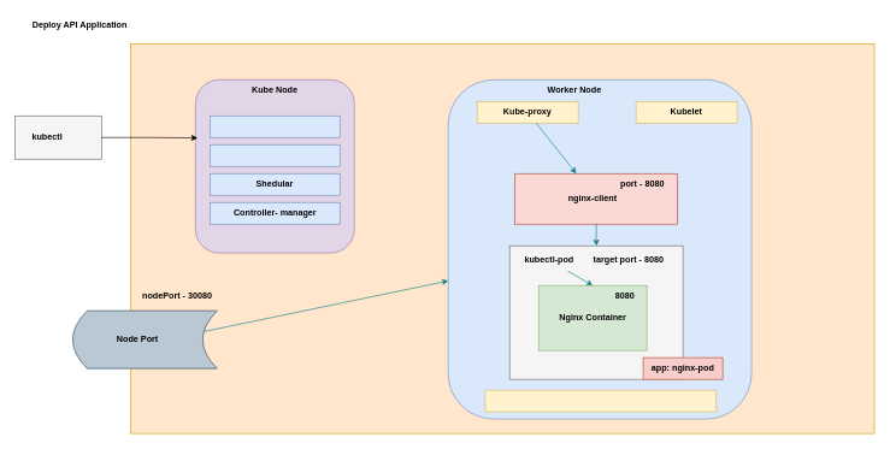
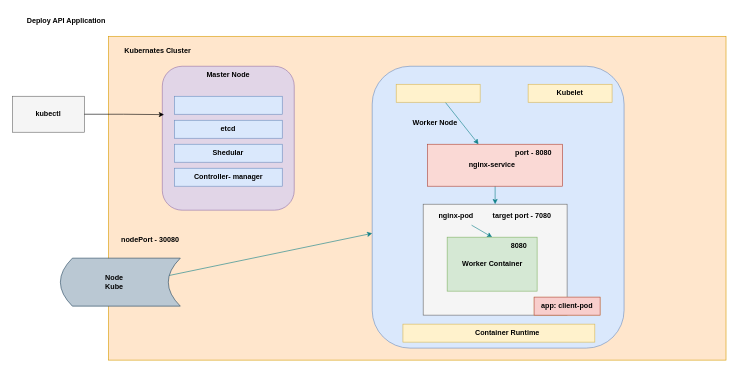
  <mxCell id="0" />
  <mxCell id="1" parent="0" />
  <mxCell id="2" value="Deploy API Application" style="text;html=1;align=center;verticalAlign=middle;whiteSpace=wrap;rounded=0;fontStyle=1" parent="1" vertex="1"><mxGeometry x="20" y="20" width="180" height="30" as="geometry" /></mxCell>
  <mxCell id="3" value="" style="rounded=0;whiteSpace=wrap;html=1;fillColor=#ffe6cc;strokeColor=#d79b00;" parent="1" vertex="1"><mxGeometry x="180" y="60" width="1030" height="540" as="geometry" /></mxCell>
  <mxCell id="4" value="" style="rounded=1;whiteSpace=wrap;html=1;fillColor=#e1d5e7;strokeColor=#9673a6;" parent="1" vertex="1"><mxGeometry x="270" y="110" width="220" height="240" as="geometry" /></mxCell>
- <mxCell id="6" value="&lt;b&gt;&lt;font color=&quot;#000000&quot;&gt;Kube Node&lt;/font&gt;&lt;/b&gt;" style="text;html=1;align=center;verticalAlign=middle;whiteSpace=wrap;rounded=0;" parent="1" vertex="1"><mxGeometry x="335" y="110" width="90" height="30" as="geometry" /></mxCell>
+ <mxCell id="5" value="&lt;b&gt;&lt;font color=&quot;#000000&quot;&gt;Kubernates Cluster&lt;/font&gt;&lt;/b&gt;" style="text;html=1;align=center;verticalAlign=middle;whiteSpace=wrap;rounded=0;" parent="1" vertex="1"><mxGeometry x="190" y="70" width="145" height="30" as="geometry" /></mxCell>
+ <mxCell id="6" value="&lt;b&gt;&lt;font color=&quot;#000000&quot;&gt;Master Node&lt;/font&gt;&lt;/b&gt;" style="text;html=1;align=center;verticalAlign=middle;whiteSpace=wrap;rounded=0;" parent="1" vertex="1"><mxGeometry x="335" y="110" width="90" height="30" as="geometry" /></mxCell>
  <mxCell id="7" value="" style="group" parent="1" connectable="0" vertex="1"><mxGeometry x="290" y="160" width="180" height="30" as="geometry" /></mxCell>
  <mxCell id="8" value="" style="rounded=0;whiteSpace=wrap;html=1;fillColor=#dae8fc;strokeColor=#6c8ebf;" parent="7" vertex="1"><mxGeometry width="180" height="30" as="geometry" /></mxCell>
  <mxCell id="9" value="" style="group" parent="1" connectable="0" vertex="1"><mxGeometry x="290" y="200" width="180" height="30" as="geometry" /></mxCell>
  <mxCell id="10" value="" style="rounded=0;whiteSpace=wrap;html=1;fillColor=#dae8fc;strokeColor=#6c8ebf;" parent="9" vertex="1"><mxGeometry width="180" height="30" as="geometry" /></mxCell>
+ <mxCell id="11" value="&lt;b&gt;&lt;font color=&quot;#000000&quot;&gt;etcd&lt;/font&gt;&lt;/b&gt;" style="text;html=1;align=center;verticalAlign=middle;whiteSpace=wrap;rounded=0;" parent="9" vertex="1"><mxGeometry x="45" width="90" height="30" as="geometry" /></mxCell>
  <mxCell id="12" value="" style="group" parent="1" connectable="0" vertex="1"><mxGeometry x="290" y="240" width="180" height="30" as="geometry" /></mxCell>
  <mxCell id="13" value="" style="rounded=0;whiteSpace=wrap;html=1;fillColor=#dae8fc;strokeColor=#6c8ebf;" parent="12" vertex="1"><mxGeometry width="180" height="30" as="geometry" /></mxCell>
  <mxCell id="14" value="&lt;b&gt;&lt;font color=&quot;#000000&quot;&gt;Shedular&lt;/font&gt;&lt;/b&gt;" style="text;html=1;align=center;verticalAlign=middle;whiteSpace=wrap;rounded=0;" parent="12" vertex="1"><mxGeometry x="45" width="90" height="30" as="geometry" /></mxCell>
  <mxCell id="15" value="" style="group" parent="1" connectable="0" vertex="1"><mxGeometry x="290" y="280" width="180" height="30" as="geometry" /></mxCell>
  <mxCell id="16" value="" style="rounded=0;whiteSpace=wrap;html=1;fillColor=#dae8fc;strokeColor=#6c8ebf;" parent="15" vertex="1"><mxGeometry width="180" height="30" as="geometry" /></mxCell>
  <mxCell id="17" value="&lt;b&gt;&lt;font color=&quot;#000000&quot;&gt;Controller- manager&lt;/font&gt;&lt;/b&gt;" style="text;html=1;align=center;verticalAlign=middle;whiteSpace=wrap;rounded=0;" parent="15" vertex="1"><mxGeometry x="27.5" width="125" height="30" as="geometry" /></mxCell>
  <mxCell id="18" value="" style="rounded=1;whiteSpace=wrap;html=1;fillColor=#dae8fc;strokeColor=#6c8ebf;" parent="1" vertex="1"><mxGeometry x="620" y="110" width="420" height="470" as="geometry" /></mxCell>
- <mxCell id="19" value="&lt;b&gt;&lt;font color=&quot;#000000&quot;&gt;Worker Node&lt;/font&gt;&lt;/b&gt;" style="text;html=1;align=center;verticalAlign=middle;whiteSpace=wrap;rounded=0;" parent="1" vertex="1"><mxGeometry x="750" y="110" width="90" height="30" as="geometry" /></mxCell>
+ <mxCell id="19" value="&lt;b&gt;&lt;font color=&quot;#000000&quot;&gt;Worker Node&lt;/font&gt;&lt;/b&gt;" style="text;html=1;align=center;verticalAlign=middle;whiteSpace=wrap;rounded=0;" parent="1" vertex="1"><mxGeometry x="680" y="190" width="90" height="30" as="geometry" /></mxCell>
  <mxCell id="20" value="" style="group" parent="1" connectable="0" vertex="1"><mxGeometry x="880" y="140" width="180" height="30" as="geometry" /></mxCell>
  <mxCell id="21" value="" style="rounded=0;whiteSpace=wrap;html=1;fillColor=#fff2cc;strokeColor=#d6b656;" parent="20" vertex="1"><mxGeometry width="140" height="30" as="geometry" /></mxCell>
  <mxCell id="22" value="&lt;b&gt;&lt;font color=&quot;#000000&quot;&gt;Kubelet&lt;/font&gt;&lt;/b&gt;" style="text;html=1;align=center;verticalAlign=middle;whiteSpace=wrap;rounded=0;" parent="20" vertex="1"><mxGeometry x="25" width="90" height="30" as="geometry" /></mxCell>
  <mxCell id="23" value="" style="group" parent="1" connectable="0" vertex="1"><mxGeometry x="671.25" y="540" width="320" height="30" as="geometry" /></mxCell>
  <mxCell id="24" value="" style="rounded=0;whiteSpace=wrap;html=1;fillColor=#fff2cc;strokeColor=#d6b656;" parent="23" vertex="1"><mxGeometry width="320" height="30" as="geometry" /></mxCell>
+ <mxCell id="25" value="&lt;b&gt;&lt;font color=&quot;#000000&quot;&gt;Container Runtime&lt;/font&gt;&lt;/b&gt;" style="text;html=1;align=center;verticalAlign=middle;whiteSpace=wrap;rounded=0;" parent="23" vertex="1"><mxGeometry x="57.5" width="232.5" height="30" as="geometry" /></mxCell>
  <mxCell id="26" value="" style="rounded=0;whiteSpace=wrap;html=1;fillColor=#f5f5f5;fontColor=#333333;strokeColor=#666666;" parent="1" vertex="1"><mxGeometry x="705" y="340" width="240" height="185" as="geometry" /></mxCell>
  <mxCell id="27" style="edgeStyle=none;html=1;entryX=0.5;entryY=0;entryDx=0;entryDy=0;fontColor=#000000;fillColor=#b0e3e6;strokeColor=#0e8088;" parent="1" source="28" target="31" edge="1"><mxGeometry relative="1" as="geometry" /></mxCell>
- <mxCell id="28" value="&lt;b&gt;&lt;font color=&quot;#000000&quot;&gt;kubectl-pod&lt;/font&gt;&lt;/b&gt;" style="text;html=1;align=center;verticalAlign=middle;whiteSpace=wrap;rounded=0;" parent="1" vertex="1"><mxGeometry x="710" y="345" width="100" height="30" as="geometry" /></mxCell>
+ <mxCell id="28" value="&lt;b&gt;&lt;font color=&quot;#000000&quot;&gt;nginx-pod&lt;/font&gt;&lt;/b&gt;" style="text;html=1;align=center;verticalAlign=middle;whiteSpace=wrap;rounded=0;" parent="1" vertex="1"><mxGeometry x="710" y="345" width="100" height="30" as="geometry" /></mxCell>
  <mxCell id="29" value="" style="group" parent="1" connectable="0" vertex="1"><mxGeometry x="745" y="395" width="150" height="90" as="geometry" /></mxCell>
  <mxCell id="30" value="" style="group" parent="29" connectable="0" vertex="1"><mxGeometry width="150" height="90" as="geometry" /></mxCell>
  <mxCell id="31" value="" style="rounded=0;whiteSpace=wrap;html=1;fillColor=#d5e8d4;strokeColor=#82b366;" parent="30" vertex="1"><mxGeometry width="150" height="90" as="geometry" /></mxCell>
- <mxCell id="32" value="&lt;font color=&quot;#000000&quot;&gt;&lt;b&gt;Nginx Container&lt;/b&gt;&lt;/font&gt;" style="text;html=1;align=center;verticalAlign=middle;whiteSpace=wrap;rounded=0;" parent="30" vertex="1"><mxGeometry x="12.5" y="22.5" width="125" height="45" as="geometry" /></mxCell>
+ <mxCell id="32" value="&lt;font color=&quot;#000000&quot;&gt;&lt;b&gt;Worker Container&lt;/b&gt;&lt;/font&gt;" style="text;html=1;align=center;verticalAlign=middle;whiteSpace=wrap;rounded=0;" parent="30" vertex="1"><mxGeometry x="12.5" y="22.5" width="125" height="45" as="geometry" /></mxCell>
  <mxCell id="33" value="&lt;b&gt;8080&lt;/b&gt;" style="text;html=1;strokeColor=none;fillColor=none;align=center;verticalAlign=middle;whiteSpace=wrap;rounded=0;fontColor=#000000;" parent="30" vertex="1"><mxGeometry x="90" width="60" height="30" as="geometry" /></mxCell>
  <mxCell id="34" value="" style="group" parent="1" connectable="0" vertex="1"><mxGeometry x="910" y="495" width="180" height="30" as="geometry" /></mxCell>
  <mxCell id="35" value="" style="rounded=0;whiteSpace=wrap;html=1;fillColor=#fff2cc;strokeColor=#d6b656;" parent="34" vertex="1"><mxGeometry x="-20" width="110" height="30" as="geometry" /></mxCell>
- <mxCell id="36" value="&lt;b&gt;&lt;font color=&quot;#000000&quot;&gt;app: nginx-pod&lt;/font&gt;&lt;/b&gt;" style="text;html=1;align=center;verticalAlign=middle;whiteSpace=wrap;rounded=0;fillColor=#f8cecc;strokeColor=#b85450;" parent="34" vertex="1"><mxGeometry x="-20" width="110" height="30" as="geometry" /></mxCell>
+ <mxCell id="36" value="&lt;b&gt;&lt;font color=&quot;#000000&quot;&gt;app: client-pod&lt;/font&gt;&lt;/b&gt;" style="text;html=1;align=center;verticalAlign=middle;whiteSpace=wrap;rounded=0;fillColor=#f8cecc;strokeColor=#b85450;" parent="34" vertex="1"><mxGeometry x="-20" width="110" height="30" as="geometry" /></mxCell>
  <mxCell id="37" value="" style="group" parent="1" connectable="0" vertex="1"><mxGeometry x="20" y="160" width="120" height="60" as="geometry" /></mxCell>
  <mxCell id="38" value="" style="rounded=0;whiteSpace=wrap;html=1;fillColor=#f5f5f5;fontColor=#333333;strokeColor=#666666;" parent="37" vertex="1"><mxGeometry width="120" height="60" as="geometry" /></mxCell>
- <mxCell id="39" value="&lt;b&gt;&lt;font color=&quot;#000000&quot;&gt;kubectl&lt;/font&gt;&lt;/b&gt;" style="text;html=1;align=center;verticalAlign=middle;whiteSpace=wrap;rounded=0;" parent="37" vertex="1"><mxGeometry x="15" y="15" width="60" height="30" as="geometry" /></mxCell>
+ <mxCell id="39" value="&lt;b&gt;&lt;font color=&quot;#000000&quot;&gt;kubectl&lt;/font&gt;&lt;/b&gt;" style="text;html=1;align=center;verticalAlign=middle;whiteSpace=wrap;rounded=0;" parent="37" vertex="1"><mxGeometry x="30" y="15" width="60" height="30" as="geometry" /></mxCell>
  <mxCell id="40" style="edgeStyle=orthogonalEdgeStyle;rounded=0;orthogonalLoop=1;jettySize=auto;html=1;entryX=0.013;entryY=0.336;entryDx=0;entryDy=0;entryPerimeter=0;" parent="1" source="38" target="4" edge="1"><mxGeometry relative="1" as="geometry" /></mxCell>
  <mxCell id="41" style="edgeStyle=none;html=1;fontColor=#000000;fillColor=#b0e3e6;strokeColor=#0e8088;" parent="1" source="42" target="48" edge="1"><mxGeometry relative="1" as="geometry" /></mxCell>
  <mxCell id="42" value="" style="rounded=0;whiteSpace=wrap;html=1;fillColor=#fff2cc;strokeColor=#d6b656;" parent="1" vertex="1"><mxGeometry x="660" y="140" width="140" height="30" as="geometry" /></mxCell>
- <mxCell id="43" value="&lt;b&gt;&lt;font color=&quot;#000000&quot;&gt;Kube-proxy&lt;/font&gt;&lt;/b&gt;" style="text;html=1;align=center;verticalAlign=middle;whiteSpace=wrap;rounded=0;" parent="1" vertex="1"><mxGeometry x="685" y="140" width="90" height="30" as="geometry" /></mxCell>
  <mxCell id="44" style="edgeStyle=none;html=1;fontColor=#000000;fillColor=#b0e3e6;strokeColor=#0e8088;exitX=0.902;exitY=0.364;exitDx=0;exitDy=0;exitPerimeter=0;" parent="1" source="45" target="18" edge="1"><mxGeometry relative="1" as="geometry" /></mxCell>
  <mxCell id="45" value="" style="shape=dataStorage;whiteSpace=wrap;html=1;fixedSize=1;fillColor=#bac8d3;strokeColor=#23445d;" parent="1" vertex="1"><mxGeometry x="100" y="430" width="200" height="80" as="geometry" /></mxCell>
- <mxCell id="46" value="&lt;b&gt;Node Port&lt;/b&gt;" style="text;html=1;strokeColor=none;fillColor=none;align=center;verticalAlign=middle;whiteSpace=wrap;rounded=0;fontColor=#000000;" parent="1" vertex="1"><mxGeometry x="160" y="455" width="60" height="30" as="geometry" /></mxCell>
+ <mxCell id="46" value="&lt;b&gt;Node Kube&lt;/b&gt;" style="text;html=1;strokeColor=none;fillColor=none;align=center;verticalAlign=middle;whiteSpace=wrap;rounded=0;fontColor=#000000;" parent="1" vertex="1"><mxGeometry x="160" y="455" width="60" height="30" as="geometry" /></mxCell>
  <mxCell id="47" style="edgeStyle=none;html=1;entryX=0.5;entryY=0;entryDx=0;entryDy=0;fontColor=#000000;fillColor=#b0e3e6;strokeColor=#0e8088;" parent="1" source="48" target="26" edge="1"><mxGeometry relative="1" as="geometry" /></mxCell>
  <mxCell id="48" value="" style="rounded=0;whiteSpace=wrap;html=1;fillColor=#fad9d5;strokeColor=#ae4132;" parent="1" vertex="1"><mxGeometry x="712.5" y="240" width="225" height="70" as="geometry" /></mxCell>
- <mxCell id="49" value="&lt;b&gt;&lt;font color=&quot;#000000&quot;&gt;nginx-client&lt;/font&gt;&lt;/b&gt;" style="text;html=1;align=center;verticalAlign=middle;whiteSpace=wrap;rounded=0;" parent="1" vertex="1"><mxGeometry x="770" y="260" width="100" height="30" as="geometry" /></mxCell>
- <mxCell id="50" value="&lt;b&gt;nodePort - 30080&lt;/b&gt;" style="text;html=1;strokeColor=none;fillColor=none;align=center;verticalAlign=middle;whiteSpace=wrap;rounded=0;fontColor=#000000;" parent="1" vertex="1"><mxGeometry x="190" y="395" width="110" height="30" as="geometry" /></mxCell>
- <mxCell id="51" value="&lt;b&gt;target port - 8080&lt;/b&gt;" style="text;html=1;strokeColor=none;fillColor=none;align=center;verticalAlign=middle;whiteSpace=wrap;rounded=0;fontColor=#000000;" parent="1" vertex="1"><mxGeometry x="800" y="345" width="140" height="30" as="geometry" /></mxCell>
+ <mxCell id="49" value="&lt;b&gt;&lt;font color=&quot;#000000&quot;&gt;nginx-service&lt;/font&gt;&lt;/b&gt;" style="text;html=1;align=center;verticalAlign=middle;whiteSpace=wrap;rounded=0;" parent="1" vertex="1"><mxGeometry x="770" y="260" width="100" height="30" as="geometry" /></mxCell>
+ <mxCell id="50" value="&lt;b&gt;nodePort - 30080&lt;/b&gt;" style="text;html=1;strokeColor=none;fillColor=none;align=center;verticalAlign=middle;whiteSpace=wrap;rounded=0;fontColor=#000000;" parent="1" vertex="1"><mxGeometry x="195" y="385" width="110" height="30" as="geometry" /></mxCell>
+ <mxCell id="51" value="&lt;b&gt;target port - 7080&lt;/b&gt;" style="text;html=1;strokeColor=none;fillColor=none;align=center;verticalAlign=middle;whiteSpace=wrap;rounded=0;fontColor=#000000;" parent="1" vertex="1"><mxGeometry x="800" y="345" width="140" height="30" as="geometry" /></mxCell>
  <mxCell id="52" value="&lt;b&gt;port - 8080&lt;/b&gt;" style="text;html=1;strokeColor=none;fillColor=none;align=center;verticalAlign=middle;whiteSpace=wrap;rounded=0;fontColor=#000000;" parent="1" vertex="1"><mxGeometry x="840" y="240" width="97.5" height="30" as="geometry" /></mxCell>
